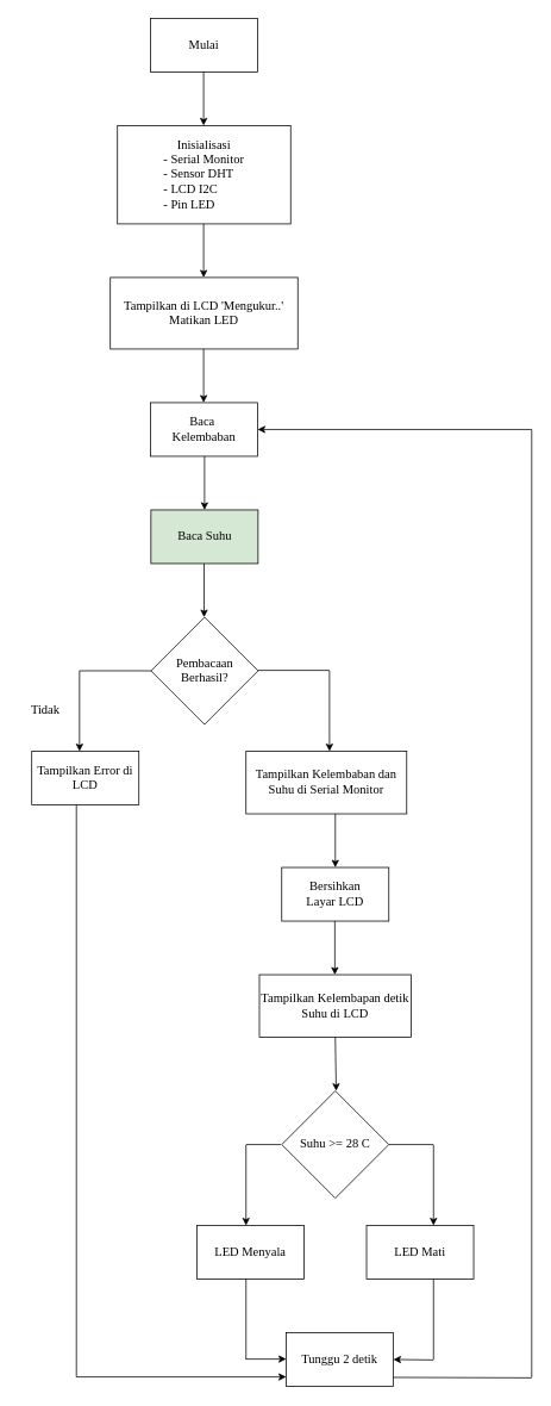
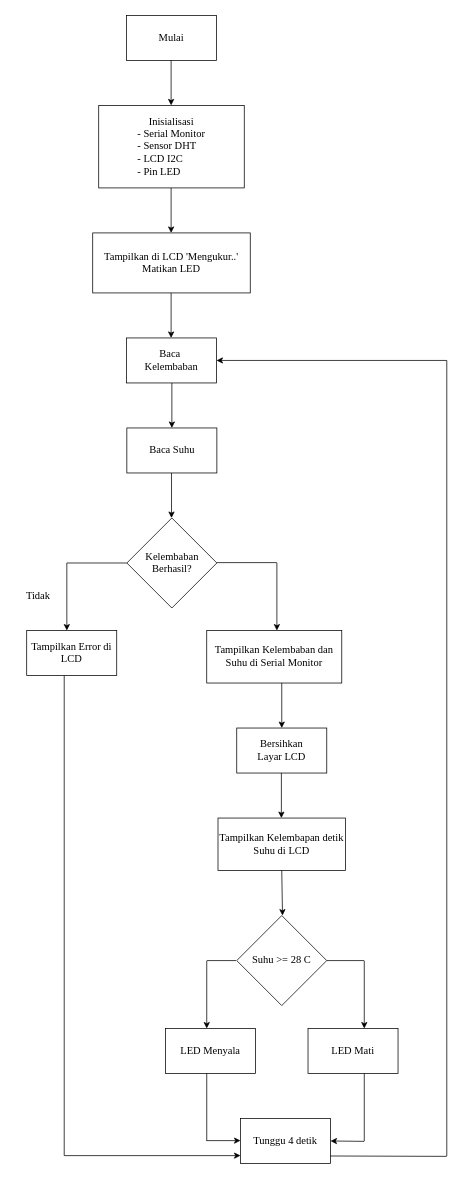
  <mxCell id="0" />
  <mxCell id="1" parent="0" />
  <mxCell id="2" value="&lt;font style=&quot;font-size: 14px;&quot; face=&quot;Comic Sans MS&quot;&gt;Mulai&lt;/font&gt;" style="rounded=0;whiteSpace=wrap;html=1;" vertex="1" parent="1"><mxGeometry x="168" y="20" width="120" height="60" as="geometry" /></mxCell>
  <mxCell id="3" value="" style="endArrow=classic;html=1;rounded=0;exitX=0.5;exitY=1;exitDx=0;exitDy=0;" edge="1" parent="1"><mxGeometry width="50" height="50" relative="1" as="geometry"><mxPoint x="227.5" y="80" as="sourcePoint" /><mxPoint x="227.5" y="140" as="targetPoint" /></mxGeometry></mxCell>
  <mxCell id="4" value="" style="endArrow=classic;html=1;rounded=0;exitX=0.5;exitY=1;exitDx=0;exitDy=0;" edge="1" parent="1"><mxGeometry width="50" height="50" relative="1" as="geometry"><mxPoint x="227.5" y="250" as="sourcePoint" /><mxPoint x="227.5" y="310" as="targetPoint" /></mxGeometry></mxCell>
  <mxCell id="5" value="&lt;font face=&quot;Comic Sans MS&quot;&gt;&lt;span style=&quot;font-size: 14px;&quot;&gt;Tampilkan di LCD&amp;nbsp;&lt;/span&gt;&lt;/font&gt;&lt;span style=&quot;font-size: 14px; font-family: &amp;quot;Comic Sans MS&amp;quot;; background-color: initial;&quot;&gt;'Mengukur..'&lt;/span&gt;&lt;div&gt;&lt;span style=&quot;font-size: 14px; font-family: &amp;quot;Comic Sans MS&amp;quot;; background-color: initial;&quot;&gt;Matikan LED&lt;/span&gt;&lt;/div&gt;" style="rounded=0;whiteSpace=wrap;html=1;" vertex="1" parent="1"><mxGeometry x="123" y="310" width="210" height="80" as="geometry" /></mxCell>
  <mxCell id="6" value="&lt;div&gt;&lt;font style=&quot;font-size: 14px;&quot; face=&quot;Comic Sans MS&quot;&gt;&lt;br&gt;&lt;/font&gt;&lt;/div&gt;&lt;font style=&quot;&quot; face=&quot;Comic Sans MS&quot;&gt;&lt;div style=&quot;font-size: 14px;&quot;&gt;&lt;font style=&quot;&quot; face=&quot;Comic Sans MS&quot;&gt;&lt;br&gt;&lt;/font&gt;&lt;/div&gt;&lt;font style=&quot;font-size: 14px;&quot;&gt;Inisialisasi&lt;/font&gt;&lt;/font&gt;&lt;div style=&quot;text-align: left;&quot;&gt;&lt;span style=&quot;background-color: initial; font-family: &amp;quot;Comic Sans MS&amp;quot;; font-size: 14px;&quot;&gt;- Serial Monitor&lt;/span&gt;&lt;/div&gt;&lt;div style=&quot;text-align: left;&quot;&gt;&lt;span style=&quot;background-color: initial; font-family: &amp;quot;Comic Sans MS&amp;quot;; font-size: 14px;&quot;&gt;- Sensor DHT&lt;/span&gt;&lt;/div&gt;&lt;div&gt;&lt;div style=&quot;text-align: left;&quot;&gt;&lt;span style=&quot;background-color: initial; font-family: &amp;quot;Comic Sans MS&amp;quot;; font-size: 14px;&quot;&gt;- LCD I2C&lt;/span&gt;&lt;/div&gt;&lt;div style=&quot;text-align: left;&quot;&gt;&lt;span style=&quot;background-color: initial; font-family: &amp;quot;Comic Sans MS&amp;quot;; font-size: 14px;&quot;&gt;- Pin LED&lt;/span&gt;&lt;/div&gt;&lt;div&gt;&lt;div&gt;&lt;div style=&quot;text-align: left;&quot;&gt;&lt;font size=&quot;3&quot;&gt;&lt;br&gt;&lt;/font&gt;&lt;/div&gt;&lt;/div&gt;&lt;div&gt;&lt;div&gt;&lt;br&gt;&lt;/div&gt;&lt;/div&gt;&lt;/div&gt;&lt;/div&gt;" style="rounded=0;whiteSpace=wrap;html=1;" vertex="1" parent="1"><mxGeometry x="131" y="140" width="194" height="110" as="geometry" /></mxCell>
- <mxCell id="7" value="&lt;font face=&quot;Comic Sans MS&quot;&gt;&lt;span style=&quot;font-size: 14px;&quot;&gt;Baca Suhu&lt;/span&gt;&lt;/font&gt;" style="rounded=0;whiteSpace=wrap;html=1;fillColor=#d5e8d4;" vertex="1" parent="1"><mxGeometry x="168.5" y="570" width="120" height="60" as="geometry" /></mxCell>
+ <mxCell id="7" value="&lt;font face=&quot;Comic Sans MS&quot;&gt;&lt;span style=&quot;font-size: 14px;&quot;&gt;Baca Suhu&lt;/span&gt;&lt;/font&gt;" style="rounded=0;whiteSpace=wrap;html=1;" vertex="1" parent="1"><mxGeometry x="168.5" y="570" width="120" height="60" as="geometry" /></mxCell>
  <mxCell id="8" value="" style="endArrow=classic;html=1;rounded=0;exitX=0.5;exitY=1;exitDx=0;exitDy=0;" edge="1" parent="1"><mxGeometry width="50" height="50" relative="1" as="geometry"><mxPoint x="228" y="630" as="sourcePoint" /><mxPoint x="228" y="690" as="targetPoint" /></mxGeometry></mxCell>
- <mxCell id="9" value="&lt;font style=&quot;font-size: 14px;&quot; face=&quot;Comic Sans MS&quot;&gt;Pembacaan Berhasil?&lt;/font&gt;" style="rhombus;whiteSpace=wrap;html=1;" vertex="1" parent="1"><mxGeometry x="168.5" y="690" width="120" height="120" as="geometry" /></mxCell>
+ <mxCell id="9" value="&lt;font style=&quot;font-size: 14px;&quot; face=&quot;Comic Sans MS&quot;&gt;Kelembaban Berhasil?&lt;/font&gt;" style="rhombus;whiteSpace=wrap;html=1;" vertex="1" parent="1"><mxGeometry x="168.5" y="690" width="120" height="120" as="geometry" /></mxCell>
  <mxCell id="10" value="" style="endArrow=classic;html=1;rounded=0;" edge="1" parent="1"><mxGeometry width="50" height="50" relative="1" as="geometry"><mxPoint x="88.5" y="750" as="sourcePoint" /><mxPoint x="88.5" y="840" as="targetPoint" /></mxGeometry></mxCell>
  <mxCell id="11" value="" style="endArrow=none;html=1;rounded=0;entryX=0;entryY=0.5;entryDx=0;entryDy=0;" edge="1" parent="1" target="9"><mxGeometry width="50" height="50" relative="1" as="geometry"><mxPoint x="88.5" y="750" as="sourcePoint" /><mxPoint x="138.5" y="700" as="targetPoint" /></mxGeometry></mxCell>
  <mxCell id="12" value="" style="endArrow=none;html=1;rounded=0;entryX=0;entryY=0.5;entryDx=0;entryDy=0;" edge="1" parent="1"><mxGeometry width="50" height="50" relative="1" as="geometry"><mxPoint x="288.5" y="749.5" as="sourcePoint" /><mxPoint x="368.5" y="749.5" as="targetPoint" /></mxGeometry></mxCell>
  <mxCell id="13" value="" style="endArrow=classic;html=1;rounded=0;" edge="1" parent="1"><mxGeometry width="50" height="50" relative="1" as="geometry"><mxPoint x="368.5" y="750" as="sourcePoint" /><mxPoint x="368.5" y="840" as="targetPoint" /></mxGeometry></mxCell>
  <mxCell id="14" value="" style="endArrow=classic;html=1;rounded=0;exitX=0.5;exitY=1;exitDx=0;exitDy=0;" edge="1" parent="1"><mxGeometry width="50" height="50" relative="1" as="geometry"><mxPoint x="228.5" y="510" as="sourcePoint" /><mxPoint x="228.5" y="570" as="targetPoint" /></mxGeometry></mxCell>
  <mxCell id="15" value="&lt;font face=&quot;Comic Sans MS&quot;&gt;&lt;span style=&quot;font-size: 14px;&quot;&gt;Tampilkan Error di LCD&lt;/span&gt;&lt;/font&gt;" style="rounded=0;whiteSpace=wrap;html=1;" vertex="1" parent="1"><mxGeometry x="35" y="840" width="120" height="60" as="geometry" /></mxCell>
  <mxCell id="16" value="&lt;font face=&quot;Comic Sans MS&quot;&gt;&lt;span style=&quot;font-size: 14px;&quot;&gt;Tampilkan Kelembaban dan Suhu di Serial Monitor&lt;/span&gt;&lt;/font&gt;" style="rounded=0;whiteSpace=wrap;html=1;" vertex="1" parent="1"><mxGeometry x="275" y="840" width="180" height="70" as="geometry" /></mxCell>
  <mxCell id="17" value="" style="endArrow=classic;html=1;rounded=0;exitX=0.5;exitY=1;exitDx=0;exitDy=0;" edge="1" parent="1"><mxGeometry width="50" height="50" relative="1" as="geometry"><mxPoint x="375" y="910" as="sourcePoint" /><mxPoint x="375" y="970" as="targetPoint" /></mxGeometry></mxCell>
  <mxCell id="18" value="&lt;font face=&quot;Comic Sans MS&quot;&gt;&lt;span style=&quot;font-size: 14px;&quot;&gt;Bersihkan&lt;/span&gt;&lt;/font&gt;&lt;div&gt;&lt;font face=&quot;Comic Sans MS&quot;&gt;&lt;span style=&quot;font-size: 14px;&quot;&gt;Layar LCD&lt;/span&gt;&lt;/font&gt;&lt;/div&gt;" style="rounded=0;whiteSpace=wrap;html=1;" vertex="1" parent="1"><mxGeometry x="315" y="970" width="120" height="60" as="geometry" /></mxCell>
  <mxCell id="19" value="" style="endArrow=classic;html=1;rounded=0;exitX=0.5;exitY=1;exitDx=0;exitDy=0;" edge="1" parent="1"><mxGeometry width="50" height="50" relative="1" as="geometry"><mxPoint x="374.5" y="1030" as="sourcePoint" /><mxPoint x="374.5" y="1090" as="targetPoint" /></mxGeometry></mxCell>
  <mxCell id="20" value="&lt;font face=&quot;Comic Sans MS&quot;&gt;&lt;span style=&quot;font-size: 14px;&quot;&gt;Tampilkan Kelembapan detik Suhu di LCD&lt;/span&gt;&lt;/font&gt;" style="rounded=0;whiteSpace=wrap;html=1;" vertex="1" parent="1"><mxGeometry x="290" y="1090" width="170" height="70" as="geometry" /></mxCell>
  <mxCell id="21" value="" style="endArrow=classic;html=1;rounded=0;entryX=0.5;entryY=0;entryDx=0;entryDy=0;" edge="1" parent="1"><mxGeometry width="50" height="50" relative="1" as="geometry"><mxPoint x="375" y="1160" as="sourcePoint" /><mxPoint x="376" y="1220" as="targetPoint" /></mxGeometry></mxCell>
  <mxCell id="22" value="&lt;font style=&quot;font-size: 14px;&quot; face=&quot;Comic Sans MS&quot;&gt;Tidak&lt;/font&gt;" style="text;html=1;align=center;verticalAlign=middle;resizable=0;points=[];autosize=1;strokeColor=none;fillColor=none;" vertex="1" parent="1"><mxGeometry x="20" y="780" width="60" height="30" as="geometry" /></mxCell>
  <mxCell id="23" value="" style="endArrow=classic;html=1;rounded=0;exitX=0.5;exitY=1;exitDx=0;exitDy=0;" edge="1" parent="1"><mxGeometry width="50" height="50" relative="1" as="geometry"><mxPoint x="227.5" y="390" as="sourcePoint" /><mxPoint x="227.5" y="450" as="targetPoint" /></mxGeometry></mxCell>
  <mxCell id="24" value="&lt;font face=&quot;Comic Sans MS&quot;&gt;&lt;span style=&quot;font-size: 14px;&quot;&gt;Baca&amp;nbsp;&lt;/span&gt;&lt;/font&gt;&lt;div&gt;&lt;font face=&quot;Comic Sans MS&quot;&gt;&lt;span style=&quot;font-size: 14px;&quot;&gt;Kelembaban&lt;/span&gt;&lt;/font&gt;&lt;/div&gt;" style="rounded=0;whiteSpace=wrap;html=1;" vertex="1" parent="1"><mxGeometry x="168" y="450" width="120" height="60" as="geometry" /></mxCell>
  <mxCell id="25" value="&lt;font face=&quot;Comic Sans MS&quot;&gt;&lt;span style=&quot;font-size: 14px;&quot;&gt;Suhu &amp;gt;= 28 C&lt;/span&gt;&lt;/font&gt;" style="rhombus;whiteSpace=wrap;html=1;" vertex="1" parent="1"><mxGeometry x="315" y="1220" width="120" height="120" as="geometry" /></mxCell>
  <mxCell id="26" value="" style="endArrow=classic;html=1;rounded=0;" edge="1" parent="1"><mxGeometry width="50" height="50" relative="1" as="geometry"><mxPoint x="275" y="1280.5" as="sourcePoint" /><mxPoint x="275" y="1370.5" as="targetPoint" /></mxGeometry></mxCell>
  <mxCell id="27" value="" style="endArrow=classic;html=1;rounded=0;" edge="1" parent="1"><mxGeometry width="50" height="50" relative="1" as="geometry"><mxPoint x="485" y="1280.5" as="sourcePoint" /><mxPoint x="485" y="1370.5" as="targetPoint" /></mxGeometry></mxCell>
  <mxCell id="28" value="&lt;span style=&quot;font-family: &amp;quot;Comic Sans MS&amp;quot;; font-size: 14px;&quot;&gt;LED Mati&lt;/span&gt;" style="rounded=0;whiteSpace=wrap;html=1;" vertex="1" parent="1"><mxGeometry x="410" y="1370.5" width="120" height="60" as="geometry" /></mxCell>
  <mxCell id="29" value="&lt;font face=&quot;Comic Sans MS&quot;&gt;&lt;span style=&quot;font-size: 14px;&quot;&gt;LED Menyala&lt;/span&gt;&lt;/font&gt;" style="rounded=0;whiteSpace=wrap;html=1;" vertex="1" parent="1"><mxGeometry x="220" y="1370.5" width="120" height="60" as="geometry" /></mxCell>
- <mxCell id="30" value="&lt;font face=&quot;Comic Sans MS&quot;&gt;&lt;span style=&quot;font-size: 14px;&quot;&gt;Tunggu 2 detik&lt;/span&gt;&lt;/font&gt;" style="rounded=0;whiteSpace=wrap;html=1;" vertex="1" parent="1"><mxGeometry x="320" y="1490.5" width="120" height="60" as="geometry" /></mxCell>
+ <mxCell id="30" value="&lt;font face=&quot;Comic Sans MS&quot;&gt;&lt;span style=&quot;font-size: 14px;&quot;&gt;Tunggu 4 detik&lt;/span&gt;&lt;/font&gt;" style="rounded=0;whiteSpace=wrap;html=1;" vertex="1" parent="1"><mxGeometry x="320" y="1490.5" width="120" height="60" as="geometry" /></mxCell>
  <mxCell id="31" value="" style="endArrow=none;html=1;rounded=0;" edge="1" parent="1"><mxGeometry width="50" height="50" relative="1" as="geometry"><mxPoint x="275" y="1520.5" as="sourcePoint" /><mxPoint x="275" y="1430.5" as="targetPoint" /></mxGeometry></mxCell>
  <mxCell id="32" value="" style="endArrow=classic;html=1;rounded=0;entryX=0;entryY=1;entryDx=0;entryDy=0;" edge="1" parent="1"><mxGeometry width="50" height="50" relative="1" as="geometry"><mxPoint x="275" y="1520" as="sourcePoint" /><mxPoint x="320" y="1520" as="targetPoint" /></mxGeometry></mxCell>
  <mxCell id="33" value="" style="endArrow=none;html=1;rounded=0;" edge="1" parent="1"><mxGeometry width="50" height="50" relative="1" as="geometry"><mxPoint x="485" y="1520.5" as="sourcePoint" /><mxPoint x="485" y="1430.5" as="targetPoint" /></mxGeometry></mxCell>
  <mxCell id="34" value="" style="endArrow=classic;html=1;rounded=0;" edge="1" parent="1"><mxGeometry width="50" height="50" relative="1" as="geometry"><mxPoint x="485" y="1521" as="sourcePoint" /><mxPoint x="440" y="1520.5" as="targetPoint" /></mxGeometry></mxCell>
  <mxCell id="35" value="" style="endArrow=none;html=1;rounded=0;" edge="1" parent="1"><mxGeometry width="50" height="50" relative="1" as="geometry"><mxPoint x="275" y="1280" as="sourcePoint" /><mxPoint x="314" y="1280" as="targetPoint" /></mxGeometry></mxCell>
  <mxCell id="36" value="" style="endArrow=none;html=1;rounded=0;" edge="1" parent="1"><mxGeometry width="50" height="50" relative="1" as="geometry"><mxPoint x="435" y="1280" as="sourcePoint" /><mxPoint x="485" y="1280" as="targetPoint" /></mxGeometry></mxCell>
  <mxCell id="37" value="" style="endArrow=none;html=1;rounded=0;" edge="1" parent="1"><mxGeometry width="50" height="50" relative="1" as="geometry"><mxPoint x="440" y="1540.5" as="sourcePoint" /><mxPoint x="595" y="1541" as="targetPoint" /></mxGeometry></mxCell>
  <mxCell id="38" value="" style="endArrow=none;html=1;rounded=0;" edge="1" parent="1"><mxGeometry width="50" height="50" relative="1" as="geometry"><mxPoint x="595" y="1540.5" as="sourcePoint" /><mxPoint x="595" y="480" as="targetPoint" /></mxGeometry></mxCell>
  <mxCell id="39" value="" style="endArrow=classic;html=1;rounded=0;entryX=1;entryY=0.5;entryDx=0;entryDy=0;" edge="1" parent="1" target="24"><mxGeometry width="50" height="50" relative="1" as="geometry"><mxPoint x="595" y="480" as="sourcePoint" /><mxPoint x="305" y="470" as="targetPoint" /></mxGeometry></mxCell>
  <mxCell id="40" value="" style="endArrow=none;html=1;rounded=0;" edge="1" parent="1"><mxGeometry width="50" height="50" relative="1" as="geometry"><mxPoint x="85" y="1540" as="sourcePoint" /><mxPoint x="85" y="900" as="targetPoint" /></mxGeometry></mxCell>
  <mxCell id="41" value="" style="endArrow=classic;html=1;rounded=0;" edge="1" parent="1"><mxGeometry width="50" height="50" relative="1" as="geometry"><mxPoint x="85" y="1540" as="sourcePoint" /><mxPoint x="320" y="1540" as="targetPoint" /></mxGeometry></mxCell>
